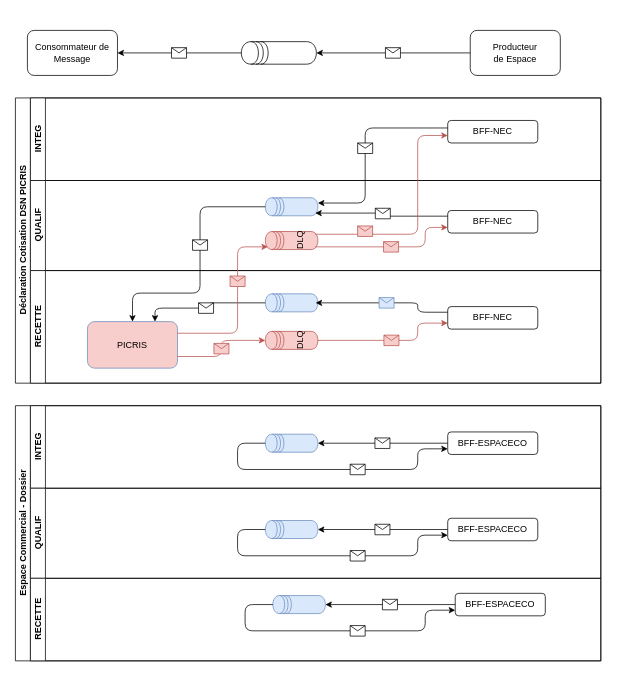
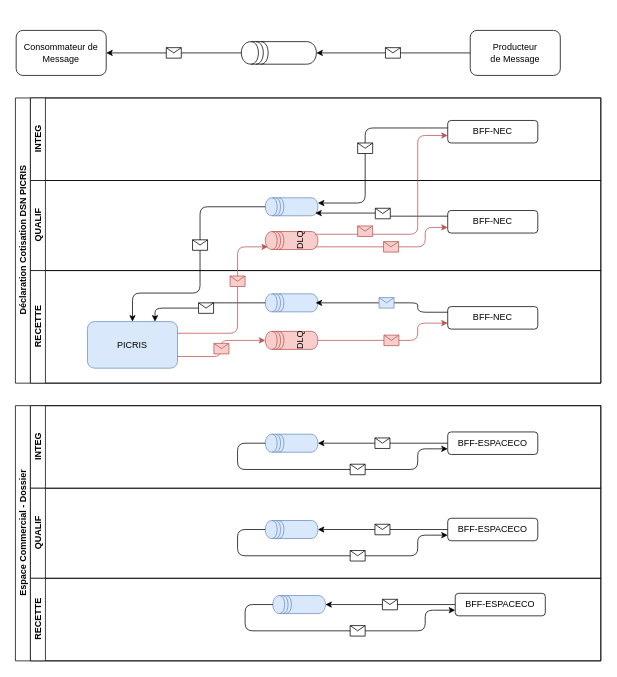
  <mxCell id="0" />
  <mxCell id="1" parent="0" />
- <mxCell id="2" value="Consommateur de Message" style="rounded=1;whiteSpace=wrap;html=1;" parent="1" vertex="1"><mxGeometry x="36" y="40" width="120" height="60" as="geometry" /></mxCell>
- <mxCell id="3" value="&lt;div&gt;Producteur&lt;/div&gt;&lt;div&gt;de Espace&lt;br&gt;&lt;/div&gt;" style="rounded=1;whiteSpace=wrap;html=1;" parent="1" vertex="1"><mxGeometry x="626" y="40" width="120" height="60" as="geometry" /></mxCell>
+ <mxCell id="2" value="Consommateur de Message" style="rounded=1;whiteSpace=wrap;html=1;" parent="1" vertex="1"><mxGeometry x="21" y="40" width="120" height="60" as="geometry" /></mxCell>
+ <mxCell id="3" value="&lt;div&gt;Producteur&lt;/div&gt;&lt;div&gt;de Message&lt;br&gt;&lt;/div&gt;" style="rounded=1;whiteSpace=wrap;html=1;" parent="1" vertex="1"><mxGeometry x="626" y="40" width="120" height="60" as="geometry" /></mxCell>
  <mxCell id="4" value="" style="shape=datastore;whiteSpace=wrap;html=1;rotation=-90;" parent="1" vertex="1"><mxGeometry x="356" width="30" height="100" as="geometry" y="20" /></mxCell>
  <mxCell id="5" value="Déclaration Cotisation DSN PICRIS" style="swimlane;html=1;childLayout=stackLayout;resizeParent=1;resizeParentMax=0;horizontal=0;startSize=20;horizontalStack=0;" parent="1" vertex="1"><mxGeometry x="20" y="130" width="780" height="380" as="geometry" /></mxCell>
  <mxCell id="6" value="INTEG" style="swimlane;html=1;startSize=20;horizontal=0;" parent="5" vertex="1"><mxGeometry x="20" width="760" height="110" as="geometry" /></mxCell>
  <mxCell id="7" value="BFF-NEC" style="rounded=1;whiteSpace=wrap;html=1;" parent="6" vertex="1"><mxGeometry x="556" y="30" width="120" height="30" as="geometry" /></mxCell>
  <mxCell id="8" value="QUALIF" style="swimlane;html=1;startSize=20;horizontal=0;" parent="5" vertex="1"><mxGeometry x="20" y="110" width="760" height="120" as="geometry" /></mxCell>
  <mxCell id="9" value="DLQ" style="shape=datastore;whiteSpace=wrap;html=1;rotation=-90;fillColor=#f8cecc;strokeColor=#b85450;" parent="8" vertex="1"><mxGeometry x="336" y="45" width="24" height="70" as="geometry" /></mxCell>
  <mxCell id="10" value="" style="shape=datastore;whiteSpace=wrap;html=1;rotation=-90;fillColor=#dae8fc;strokeColor=#6c8ebf;" parent="8" vertex="1"><mxGeometry x="336" width="24" height="70" as="geometry" /></mxCell>
  <mxCell id="11" value="BFF-NEC" style="rounded=1;whiteSpace=wrap;html=1;" vertex="1" parent="8"><mxGeometry x="556" y="40" width="120" height="30" as="geometry" /></mxCell>
  <mxCell id="12" value="" style="endArrow=classic;html=1;strokeColor=#000000;entryX=0.15;entryY=0.95;entryDx=0;entryDy=0;exitX=0;exitY=0.25;exitDx=0;exitDy=0;entryPerimeter=0;edgeStyle=orthogonalEdgeStyle;" edge="1" parent="8" source="11" target="10"><mxGeometry relative="1" as="geometry"><mxPoint x="565" y="54" as="sourcePoint" /><mxPoint x="360" y="54" as="targetPoint" /></mxGeometry></mxCell>
  <mxCell id="13" value="" style="shape=message;html=1;outlineConnect=0;" vertex="1" parent="12"><mxGeometry width="20" height="14" relative="1" as="geometry"><mxPoint x="-10" y="-7" as="offset" /></mxGeometry></mxCell>
  <mxCell id="14" value="" style="endArrow=classic;html=1;strokeColor=#b85450;edgeStyle=orthogonalEdgeStyle;fillColor=#f8cecc;exitX=0.15;exitY=0.95;exitDx=0;exitDy=0;entryX=0;entryY=0.75;entryDx=0;entryDy=0;exitPerimeter=0;" edge="1" parent="8" source="9" target="11"><mxGeometry relative="1" as="geometry"><mxPoint x="446" y="93" as="sourcePoint" /><mxPoint x="619" y="70" as="targetPoint" /><Array as="points"><mxPoint x="526" y="88" /><mxPoint x="526" y="63" /></Array></mxGeometry></mxCell>
  <mxCell id="15" value="" style="shape=message;html=1;outlineConnect=0;fillColor=#f8cecc;strokeColor=#b85450;" vertex="1" parent="14"><mxGeometry width="20" height="14" relative="1" as="geometry"><mxPoint x="-10" y="-7" as="offset" /></mxGeometry></mxCell>
  <mxCell id="16" value="RECETTE" style="swimlane;html=1;startSize=20;horizontal=0;" parent="5" vertex="1"><mxGeometry x="20" y="230" width="760" height="150" as="geometry" /></mxCell>
- <mxCell id="17" value="PICRIS" style="rounded=1;whiteSpace=wrap;html=1;fillColor=#f8cecc;strokeColor=#6c8ebf;" parent="16" vertex="1"><mxGeometry x="76" y="68" width="120" height="62" as="geometry" /></mxCell>
+ <mxCell id="17" value="PICRIS" style="rounded=1;whiteSpace=wrap;html=1;fillColor=#dae8fc;strokeColor=#6c8ebf;" parent="16" vertex="1"><mxGeometry x="76" y="68" width="120" height="62" as="geometry" /></mxCell>
  <mxCell id="18" value="BFF-NEC" style="rounded=1;whiteSpace=wrap;html=1;" vertex="1" parent="16"><mxGeometry x="556" y="48" width="120" height="30" as="geometry" /></mxCell>
  <mxCell id="19" value="" style="shape=datastore;whiteSpace=wrap;html=1;rotation=-90;fillColor=#dae8fc;strokeColor=#6c8ebf;" vertex="1" parent="16"><mxGeometry x="336" y="8" width="24" height="70" as="geometry" /></mxCell>
  <mxCell id="20" value="DLQ" style="shape=datastore;whiteSpace=wrap;html=1;rotation=-90;fillColor=#f8cecc;strokeColor=#b85450;" vertex="1" parent="16"><mxGeometry x="336" y="58" width="24" height="70" as="geometry" /></mxCell>
  <mxCell id="21" value="" style="endArrow=classic;html=1;strokeColor=#b85450;entryX=0.5;entryY=0;entryDx=0;entryDy=0;exitX=1;exitY=0.75;exitDx=0;exitDy=0;edgeStyle=orthogonalEdgeStyle;fillColor=#f8cecc;" edge="1" parent="16" source="17" target="20"><mxGeometry relative="1" as="geometry"><mxPoint x="321" y="230" as="sourcePoint" /><mxPoint x="156" y="230" as="targetPoint" /></mxGeometry></mxCell>
  <mxCell id="22" value="" style="shape=message;html=1;outlineConnect=0;fillColor=#f8cecc;strokeColor=#b85450;" vertex="1" parent="21"><mxGeometry width="20" height="14" relative="1" as="geometry"><mxPoint x="-10" y="-7" as="offset" /></mxGeometry></mxCell>
  <mxCell id="23" value="" style="endArrow=classic;html=1;strokeColor=#000000;exitX=0.5;exitY=0;exitDx=0;exitDy=0;edgeStyle=orthogonalEdgeStyle;entryX=0.75;entryY=0;entryDx=0;entryDy=0;" edge="1" parent="16" source="19" target="17"><mxGeometry relative="1" as="geometry"><mxPoint x="313" y="-85" as="sourcePoint" /><mxPoint x="196" y="90" as="targetPoint" /><Array as="points"><mxPoint x="236" y="43" /><mxPoint x="236" y="50" /><mxPoint x="166" y="50" /></Array></mxGeometry></mxCell>
  <mxCell id="24" value="" style="shape=message;html=1;outlineConnect=0;" vertex="1" parent="23"><mxGeometry width="20" height="14" relative="1" as="geometry"><mxPoint x="-10" y="-7" as="offset" /></mxGeometry></mxCell>
  <mxCell id="25" value="" style="endArrow=classic;html=1;strokeColor=#b85450;edgeStyle=orthogonalEdgeStyle;fillColor=#f8cecc;exitX=0.5;exitY=1;exitDx=0;exitDy=0;" edge="1" parent="16" source="20"><mxGeometry relative="1" as="geometry"><mxPoint x="406" y="115" as="sourcePoint" /><mxPoint x="556" y="70" as="targetPoint" /><Array as="points"><mxPoint x="516" y="93" /><mxPoint x="516" y="70" /></Array></mxGeometry></mxCell>
  <mxCell id="26" value="" style="shape=message;html=1;outlineConnect=0;fillColor=#f8cecc;strokeColor=#b85450;" vertex="1" parent="25"><mxGeometry width="20" height="14" relative="1" as="geometry"><mxPoint x="-10" y="-7" as="offset" /></mxGeometry></mxCell>
  <mxCell id="27" value="" style="endArrow=classic;html=1;strokeColor=#000000;exitX=0;exitY=0.25;exitDx=0;exitDy=0;edgeStyle=orthogonalEdgeStyle;" edge="1" parent="16" source="18"><mxGeometry relative="1" as="geometry"><mxPoint x="586" y="20" as="sourcePoint" /><mxPoint x="380" y="43" as="targetPoint" /><Array as="points"><mxPoint x="516" y="56" /><mxPoint x="516" y="43" /></Array></mxGeometry></mxCell>
  <mxCell id="28" value="" style="shape=message;html=1;outlineConnect=0;fillColor=#dae8fc;strokeColor=#6c8ebf;" vertex="1" parent="27"><mxGeometry width="20" height="14" relative="1" as="geometry"><mxPoint x="-10" y="-7" as="offset" /></mxGeometry></mxCell>
  <mxCell id="29" value="" style="endArrow=classic;html=1;strokeColor=#000000;exitX=0.5;exitY=0;exitDx=0;exitDy=0;edgeStyle=orthogonalEdgeStyle;entryX=0.5;entryY=0;entryDx=0;entryDy=0;" parent="5" source="10" target="17" edge="1"><mxGeometry relative="1" as="geometry"><mxPoint x="345" y="45" as="sourcePoint" /><mxPoint x="216" y="308" as="targetPoint" /><Array as="points"><mxPoint x="246" y="145" /><mxPoint x="246" y="260" /><mxPoint x="156" y="260" /></Array></mxGeometry></mxCell>
  <mxCell id="30" value="" style="shape=message;html=1;outlineConnect=0;" parent="29" vertex="1"><mxGeometry width="20" height="14" relative="1" as="geometry"><mxPoint x="-10" y="-34" as="offset" /></mxGeometry></mxCell>
  <mxCell id="31" value="" style="endArrow=classic;html=1;strokeColor=#000000;edgeStyle=orthogonalEdgeStyle;" parent="5" edge="1"><mxGeometry relative="1" as="geometry"><mxPoint x="576" y="40" as="sourcePoint" /><mxPoint x="403" y="140" as="targetPoint" /><Array as="points"><mxPoint x="466" y="40" /><mxPoint x="466" y="140" /></Array></mxGeometry></mxCell>
  <mxCell id="32" value="" style="shape=message;html=1;outlineConnect=0;gradientColor=#ffffff;" parent="31" vertex="1"><mxGeometry width="20" height="14" relative="1" as="geometry"><mxPoint x="-10" y="-7" as="offset" /></mxGeometry></mxCell>
  <mxCell id="33" value="" style="endArrow=classic;html=1;strokeColor=#b85450;entryX=0.15;entryY=0.05;entryDx=0;entryDy=0;exitX=1;exitY=0.25;exitDx=0;exitDy=0;edgeStyle=orthogonalEdgeStyle;fillColor=#f8cecc;entryPerimeter=0;" edge="1" parent="5" source="17" target="9"><mxGeometry relative="1" as="geometry"><mxPoint x="216" y="344.5" as="sourcePoint" /><mxPoint x="333" y="323" as="targetPoint" /><Array as="points"><mxPoint x="296" y="314" /><mxPoint x="296" y="198" /></Array></mxGeometry></mxCell>
  <mxCell id="34" value="" style="shape=message;html=1;outlineConnect=0;fillColor=#f8cecc;strokeColor=#b85450;" vertex="1" parent="33"><mxGeometry width="20" height="14" relative="1" as="geometry"><mxPoint x="-10" y="-38.27" as="offset" /></mxGeometry></mxCell>
  <mxCell id="35" value="" style="endArrow=classic;html=1;strokeColor=#b85450;edgeStyle=orthogonalEdgeStyle;fillColor=#f8cecc;exitX=0.85;exitY=0.95;exitDx=0;exitDy=0;exitPerimeter=0;" edge="1" parent="5" source="9"><mxGeometry relative="1" as="geometry"><mxPoint x="400" y="190" as="sourcePoint" /><mxPoint x="576" y="50" as="targetPoint" /><Array as="points"><mxPoint x="536" y="182" /><mxPoint x="536" y="50" /></Array></mxGeometry></mxCell>
  <mxCell id="36" value="" style="shape=message;html=1;outlineConnect=0;fillColor=#f8cecc;strokeColor=#b85450;" vertex="1" parent="35"><mxGeometry width="20" height="14" relative="1" as="geometry"><mxPoint x="-80.07" y="6.43" as="offset" /></mxGeometry></mxCell>
  <mxCell id="37" value="" style="endArrow=classic;html=1;strokeColor=#000000;entryX=1;entryY=0.5;entryDx=0;entryDy=0;exitX=0.5;exitY=0;exitDx=0;exitDy=0;" parent="1" source="4" target="2" edge="1"><mxGeometry relative="1" as="geometry"><mxPoint x="396" y="142" as="sourcePoint" /><mxPoint x="296" y="142" as="targetPoint" /></mxGeometry></mxCell>
  <mxCell id="38" value="" style="shape=message;html=1;outlineConnect=0;" parent="37" vertex="1"><mxGeometry width="20" height="14" relative="1" as="geometry"><mxPoint x="-10" y="-7" as="offset" /></mxGeometry></mxCell>
  <mxCell id="39" value="" style="endArrow=classic;html=1;strokeColor=#000000;entryX=0.5;entryY=1;entryDx=0;entryDy=0;exitX=0;exitY=0.5;exitDx=0;exitDy=0;" parent="1" source="3" target="4" edge="1"><mxGeometry relative="1" as="geometry"><mxPoint x="601" y="112" as="sourcePoint" /><mxPoint x="436" y="112" as="targetPoint" /></mxGeometry></mxCell>
  <mxCell id="40" value="" style="shape=message;html=1;outlineConnect=0;" parent="39" vertex="1"><mxGeometry width="20" height="14" relative="1" as="geometry"><mxPoint x="-10" y="-7" as="offset" /></mxGeometry></mxCell>
  <mxCell id="41" value="Espace Commercial - Dossier" style="swimlane;html=1;childLayout=stackLayout;resizeParent=1;resizeParentMax=0;horizontal=0;startSize=20;horizontalStack=0;" vertex="1" parent="1"><mxGeometry x="20" y="540" width="780" height="340" as="geometry" /></mxCell>
  <mxCell id="42" value="INTEG" style="swimlane;html=1;startSize=20;horizontal=0;" vertex="1" parent="41"><mxGeometry x="20" width="760" height="110" as="geometry" /></mxCell>
  <mxCell id="43" value="BFF-ESPACECO" style="rounded=1;whiteSpace=wrap;html=1;" vertex="1" parent="42"><mxGeometry x="556" y="35" width="120" height="30" as="geometry" /></mxCell>
  <mxCell id="44" value="" style="shape=datastore;whiteSpace=wrap;html=1;rotation=-90;fillColor=#dae8fc;strokeColor=#6c8ebf;" vertex="1" parent="42"><mxGeometry x="336" y="15" width="24" height="70" as="geometry" /></mxCell>
  <mxCell id="45" value="" style="endArrow=classic;html=1;strokeColor=#000000;edgeStyle=orthogonalEdgeStyle;entryX=0;entryY=0.75;entryDx=0;entryDy=0;exitX=0.5;exitY=0;exitDx=0;exitDy=0;" edge="1" parent="42" source="44" target="43"><mxGeometry relative="1" as="geometry"><mxPoint x="299" y="80" as="sourcePoint" /><mxPoint x="126" y="85" as="targetPoint" /><Array as="points"><mxPoint x="276" y="50" /><mxPoint x="276" y="85" /><mxPoint x="516" y="85" /><mxPoint x="516" y="58" /></Array></mxGeometry></mxCell>
  <mxCell id="46" value="" style="shape=message;html=1;outlineConnect=0;" vertex="1" parent="45"><mxGeometry width="20" height="14" relative="1" as="geometry"><mxPoint x="32" y="-7" as="offset" /></mxGeometry></mxCell>
  <mxCell id="47" value="" style="endArrow=classic;html=1;strokeColor=#000000;edgeStyle=orthogonalEdgeStyle;entryX=0.5;entryY=1;entryDx=0;entryDy=0;" edge="1" parent="42" target="44"><mxGeometry relative="1" as="geometry"><mxPoint x="556" y="50" as="sourcePoint" /><mxPoint x="383" y="140" as="targetPoint" /><Array as="points"><mxPoint x="556" y="50" /></Array></mxGeometry></mxCell>
  <mxCell id="48" value="" style="shape=message;html=1;outlineConnect=0;" vertex="1" parent="47"><mxGeometry width="20" height="14" relative="1" as="geometry"><mxPoint x="-10" y="-7" as="offset" /></mxGeometry></mxCell>
  <mxCell id="49" value="QUALIF" style="swimlane;html=1;startSize=20;horizontal=0;" vertex="1" parent="41"><mxGeometry x="20" y="110" width="760" height="120" as="geometry" /></mxCell>
  <mxCell id="50" value="BFF-ESPACECO" style="rounded=1;whiteSpace=wrap;html=1;" vertex="1" parent="49"><mxGeometry x="556" y="40" width="120" height="30" as="geometry" /></mxCell>
  <mxCell id="51" value="" style="shape=datastore;whiteSpace=wrap;html=1;rotation=-90;fillColor=#dae8fc;strokeColor=#6c8ebf;" vertex="1" parent="49"><mxGeometry x="336" y="20" width="24" height="70" as="geometry" /></mxCell>
  <mxCell id="52" value="" style="endArrow=classic;html=1;strokeColor=#000000;edgeStyle=orthogonalEdgeStyle;entryX=0;entryY=0.75;entryDx=0;entryDy=0;exitX=0.5;exitY=0;exitDx=0;exitDy=0;" edge="1" parent="49" source="51" target="50"><mxGeometry relative="1" as="geometry"><mxPoint x="255" y="-435" as="sourcePoint" /><mxPoint x="82" y="-430" as="targetPoint" /><Array as="points"><mxPoint x="276" y="55" /><mxPoint x="276" y="90" /><mxPoint x="516" y="90" /><mxPoint x="516" y="63" /></Array></mxGeometry></mxCell>
  <mxCell id="53" value="" style="shape=message;html=1;outlineConnect=0;" vertex="1" parent="52"><mxGeometry width="20" height="14" relative="1" as="geometry"><mxPoint x="32" y="-7" as="offset" /></mxGeometry></mxCell>
  <mxCell id="54" value="" style="endArrow=classic;html=1;strokeColor=#000000;edgeStyle=orthogonalEdgeStyle;entryX=0.5;entryY=1;entryDx=0;entryDy=0;" edge="1" parent="49" target="51"><mxGeometry relative="1" as="geometry"><mxPoint x="556" y="55" as="sourcePoint" /><mxPoint x="339" y="-375" as="targetPoint" /><Array as="points"><mxPoint x="556" y="55" /></Array></mxGeometry></mxCell>
  <mxCell id="55" value="" style="shape=message;html=1;outlineConnect=0;" vertex="1" parent="54"><mxGeometry width="20" height="14" relative="1" as="geometry"><mxPoint x="-10" y="-7" as="offset" /></mxGeometry></mxCell>
  <mxCell id="56" value="RECETTE" style="swimlane;html=1;startSize=20;horizontal=0;" vertex="1" parent="41"><mxGeometry x="20" y="230" width="760" height="110" as="geometry" /></mxCell>
  <mxCell id="57" value="BFF-ESPACECO" style="rounded=1;whiteSpace=wrap;html=1;" vertex="1" parent="56"><mxGeometry x="566" y="20" width="120" height="30" as="geometry" /></mxCell>
  <mxCell id="58" value="" style="shape=datastore;whiteSpace=wrap;html=1;rotation=-90;fillColor=#dae8fc;strokeColor=#6c8ebf;" vertex="1" parent="56"><mxGeometry x="346" width="24" height="70" as="geometry" /></mxCell>
  <mxCell id="59" value="" style="endArrow=classic;html=1;strokeColor=#000000;edgeStyle=orthogonalEdgeStyle;entryX=0;entryY=0.75;entryDx=0;entryDy=0;exitX=0.5;exitY=0;exitDx=0;exitDy=0;" edge="1" parent="56" source="58" target="57"><mxGeometry relative="1" as="geometry"><mxPoint x="265" y="-455" as="sourcePoint" /><mxPoint x="92" y="-450" as="targetPoint" /><Array as="points"><mxPoint x="286" y="35" /><mxPoint x="286" y="70" /><mxPoint x="526" y="70" /><mxPoint x="526" y="43" /></Array></mxGeometry></mxCell>
  <mxCell id="60" value="" style="shape=message;html=1;outlineConnect=0;" vertex="1" parent="59"><mxGeometry width="20" height="14" relative="1" as="geometry"><mxPoint x="22" y="-7" as="offset" /></mxGeometry></mxCell>
  <mxCell id="61" value="" style="endArrow=classic;html=1;strokeColor=#000000;edgeStyle=orthogonalEdgeStyle;entryX=0.5;entryY=1;entryDx=0;entryDy=0;" edge="1" parent="56" target="58"><mxGeometry relative="1" as="geometry"><mxPoint x="566" y="35" as="sourcePoint" /><mxPoint x="349" y="-395" as="targetPoint" /><Array as="points"><mxPoint x="566" y="35" /></Array></mxGeometry></mxCell>
  <mxCell id="62" value="" style="shape=message;html=1;outlineConnect=0;" vertex="1" parent="61"><mxGeometry width="20" height="14" relative="1" as="geometry"><mxPoint x="-10" y="-7" as="offset" /></mxGeometry></mxCell>
